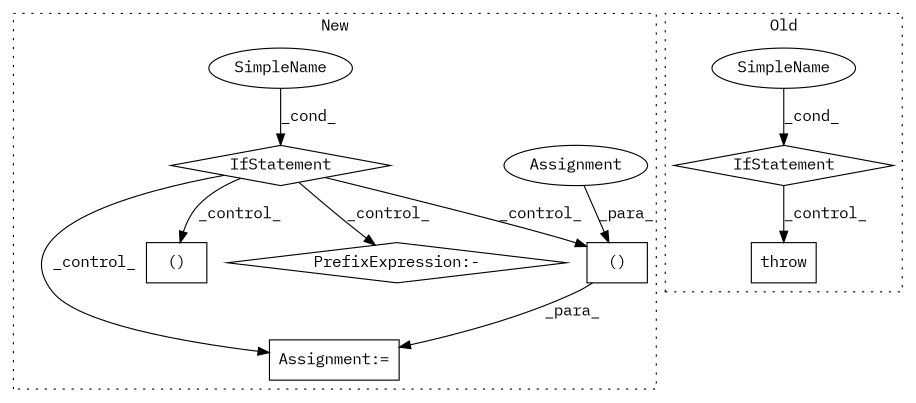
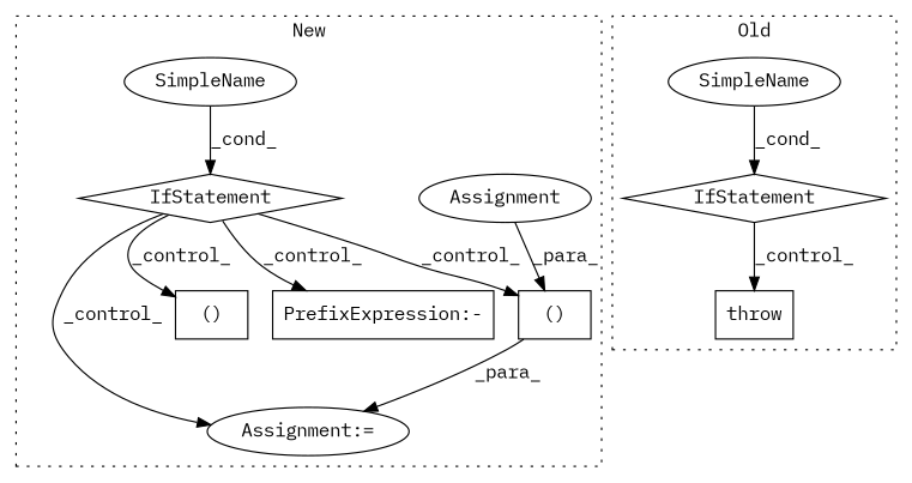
  digraph {
    fontname="IBM Plex Mono"
    node [a=106 fontname="IBM Plex Mono" l=1 shape=box]
    edge [fontname="IBM Plex Mono"]
    n1 [l=29 label="()" s=12140]
    n2 [a=25 l="4,2" label=IfStatement s="11800,11826" shape=diamond]
    n3 [a=34 label=Assignment s=12140 shape=ellipse]
    n4 [a=42 label=SimpleName shape=ellipse l=""]
-   n5 [a=7 label="Assignment:=" s=12002]
+   n5 [a=7 label="Assignment:=" s=12002 shape=ellipse]
    n6 [l=80 label="()" s=12556]
-   n7 [a=38 label="PrefixExpression:-" s=12424 shape=diamond]
+   n7 [a=38 label="PrefixExpression:-" s=12424]
    n8 [a=53 l=6 label=throw s=9479]
    n9 [a=25 l="4,2" label=IfStatement s="9443,9469" shape=diamond]
    n10 [a=42 label=SimpleName shape=ellipse l=""]
    subgraph cluster_1 {
      label=New
      style=dotted
      n1
      n2
      n3
      n4
      n5
      n6
      n7
    }
    subgraph cluster_2 {
      label=Old
      style=dotted
      n8
      n9
      n10
    }
    n1 -> n5 [label=_para_]
    n2 -> n1 [label=_control_]
    n2 -> n5 [label=_control_]
    n2 -> n6 [label=_control_]
    n2 -> n7 [label=_control_]
    n3 -> n1 [label=_para_]
    n4 -> n2 [label=_cond_]
    n9 -> n8 [label=_control_]
    n10 -> n9 [label=_cond_]
  }
